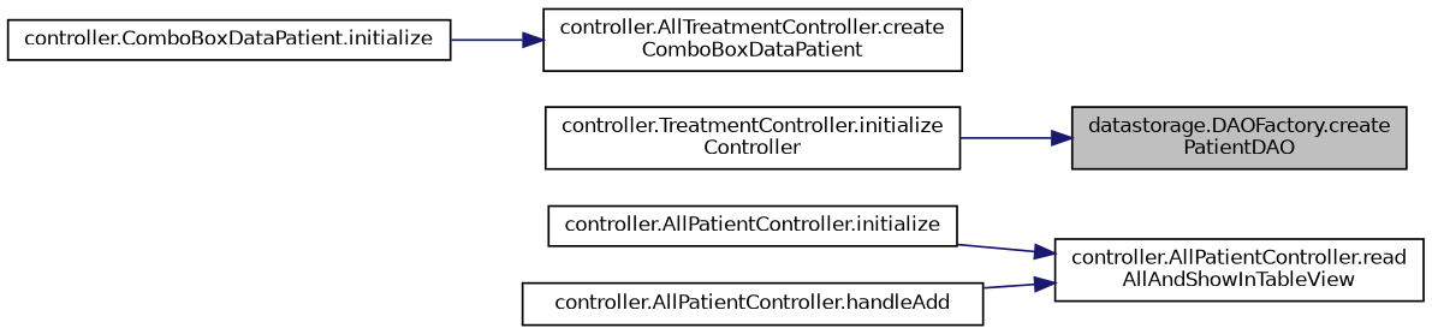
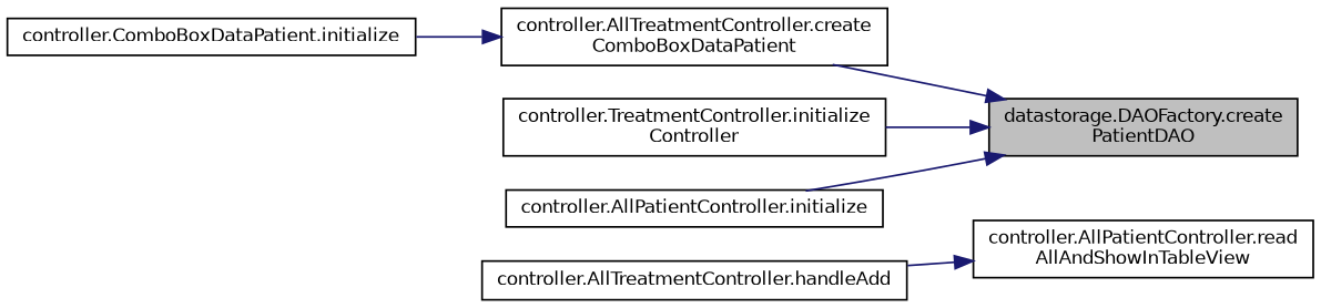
  digraph {
    rankdir=RL
    node [color=black fillcolor=white fontname=Helvetica fontsize=10 shape=record style=filled]
    edge [color=midnightblue dir=back fontname=Helvetica fontsize=10 labelfontname=Helvetica labelfontsize=10 style=solid]
    n1 [fillcolor=grey75 fontcolor=black height=0.2 label="datastorage.DAOFactory.create\lPatientDAO" width=0.4]
    n2 [height=0.2 label="controller.AllTreatmentController.create\lComboBoxDataPatient" width=0.4]
    n3 [height=0.2 label="controller.TreatmentController.initialize\lController" width=0.4]
    n4 [height=0.2 label="controller.ComboBoxDataPatient.initialize" width=0.4]
    n5 [height=0.2 label="controller.AllPatientController.read\lAllAndShowInTableView" width=0.4]
-   n6 [height=0.2 label="controller.AllPatientController.handleAdd" width=0.4]
+   n6 [height=0.2 label="controller.AllTreatmentController.handleAdd" width=0.4]
    n7 [height=0.2 label="controller.AllPatientController.initialize" width=0.4]
+   n1 -> n2
    n1 -> n3
    n2 -> n4
    n5 -> n6
-   n5 -> n7
+   n1 -> n7
  }
